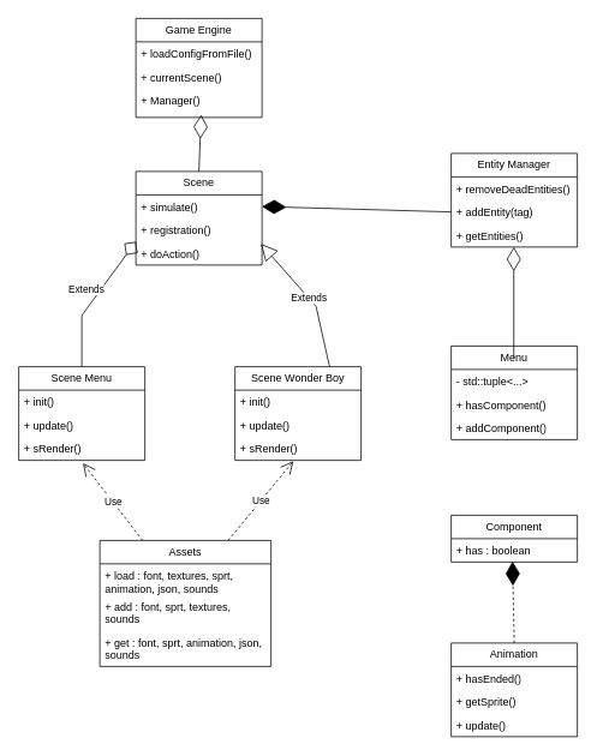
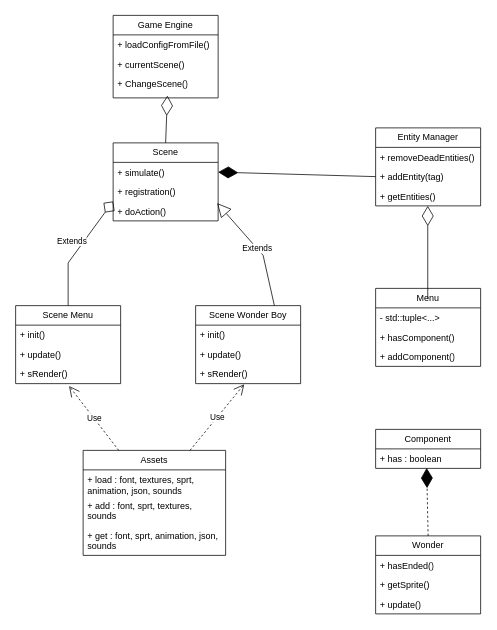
  <mxCell id="0" />
  <mxCell id="1" parent="0" />
  <mxCell id="2" value="Component" style="swimlane;fontStyle=0;childLayout=stackLayout;horizontal=1;startSize=26;fillColor=none;horizontalStack=0;resizeParent=1;resizeParentMax=0;resizeLast=0;collapsible=1;marginBottom=0;whiteSpace=wrap;html=1;" vertex="1" parent="1"><mxGeometry x="500" y="572" width="140" height="52" as="geometry" /></mxCell>
  <mxCell id="3" value="+ has : boolean" style="text;strokeColor=none;fillColor=none;align=left;verticalAlign=top;spacingLeft=4;spacingRight=4;overflow=hidden;rotatable=0;points=[[0,0.5],[1,0.5]];portConstraint=eastwest;whiteSpace=wrap;html=1;" vertex="1" parent="2"><mxGeometry y="26" width="140" height="26" as="geometry" /></mxCell>
  <mxCell id="4" value="Menu" style="swimlane;fontStyle=0;childLayout=stackLayout;horizontal=1;startSize=26;fillColor=none;horizontalStack=0;resizeParent=1;resizeParentMax=0;resizeLast=0;collapsible=1;marginBottom=0;whiteSpace=wrap;html=1;" vertex="1" parent="1"><mxGeometry x="500" y="384" width="140" height="104" as="geometry" /></mxCell>
  <mxCell id="5" value="- std::tuple&amp;lt;...&amp;gt;" style="text;strokeColor=none;fillColor=none;align=left;verticalAlign=top;spacingLeft=4;spacingRight=4;overflow=hidden;rotatable=0;points=[[0,0.5],[1,0.5]];portConstraint=eastwest;whiteSpace=wrap;html=1;" vertex="1" parent="4"><mxGeometry y="26" width="140" height="26" as="geometry" /></mxCell>
  <mxCell id="6" value="+ hasComponent()" style="text;strokeColor=none;fillColor=none;align=left;verticalAlign=top;spacingLeft=4;spacingRight=4;overflow=hidden;rotatable=0;points=[[0,0.5],[1,0.5]];portConstraint=eastwest;whiteSpace=wrap;html=1;" vertex="1" parent="4"><mxGeometry y="52" width="140" height="26" as="geometry" /></mxCell>
  <mxCell id="7" value="+ addComponent()" style="text;strokeColor=none;fillColor=none;align=left;verticalAlign=top;spacingLeft=4;spacingRight=4;overflow=hidden;rotatable=0;points=[[0,0.5],[1,0.5]];portConstraint=eastwest;whiteSpace=wrap;html=1;" vertex="1" parent="4"><mxGeometry y="78" width="140" height="26" as="geometry" /></mxCell>
  <mxCell id="8" value="Entity Manager" style="swimlane;fontStyle=0;childLayout=stackLayout;horizontal=1;startSize=26;fillColor=none;horizontalStack=0;resizeParent=1;resizeParentMax=0;resizeLast=0;collapsible=1;marginBottom=0;whiteSpace=wrap;html=1;" vertex="1" parent="1"><mxGeometry x="500" y="170" width="140" height="104" as="geometry" /></mxCell>
  <mxCell id="9" value="+ removeDeadEntities()" style="text;strokeColor=none;fillColor=none;align=left;verticalAlign=top;spacingLeft=4;spacingRight=4;overflow=hidden;rotatable=0;points=[[0,0.5],[1,0.5]];portConstraint=eastwest;whiteSpace=wrap;html=1;" vertex="1" parent="8"><mxGeometry y="26" width="140" height="26" as="geometry" /></mxCell>
  <mxCell id="10" value="+ addEntity(tag)" style="text;strokeColor=none;fillColor=none;align=left;verticalAlign=top;spacingLeft=4;spacingRight=4;overflow=hidden;rotatable=0;points=[[0,0.5],[1,0.5]];portConstraint=eastwest;whiteSpace=wrap;html=1;" vertex="1" parent="8"><mxGeometry y="52" width="140" height="26" as="geometry" /></mxCell>
  <mxCell id="11" value="" style="endArrow=diamondThin;endFill=0;endSize=24;html=1;rounded=0;exitX=0.5;exitY=0;exitDx=0;exitDy=0;" edge="1" parent="8"><mxGeometry width="160" relative="1" as="geometry"><mxPoint x="69.5" y="228" as="sourcePoint" /><mxPoint x="69.5" y="104" as="targetPoint" /></mxGeometry></mxCell>
  <mxCell id="12" value="+ getEntities()" style="text;strokeColor=none;fillColor=none;align=left;verticalAlign=top;spacingLeft=4;spacingRight=4;overflow=hidden;rotatable=0;points=[[0,0.5],[1,0.5]];portConstraint=eastwest;whiteSpace=wrap;html=1;" vertex="1" parent="8"><mxGeometry y="78" width="140" height="26" as="geometry" /></mxCell>
  <mxCell id="13" value="Game Engine" style="swimlane;fontStyle=0;childLayout=stackLayout;horizontal=1;startSize=26;fillColor=none;horizontalStack=0;resizeParent=1;resizeParentMax=0;resizeLast=0;collapsible=1;marginBottom=0;whiteSpace=wrap;html=1;" vertex="1" parent="1"><mxGeometry x="150" y="20" width="140" height="110" as="geometry" /></mxCell>
  <mxCell id="14" value="+ loadConfigFromFile()" style="text;strokeColor=none;fillColor=none;align=left;verticalAlign=top;spacingLeft=4;spacingRight=4;overflow=hidden;rotatable=0;points=[[0,0.5],[1,0.5]];portConstraint=eastwest;whiteSpace=wrap;html=1;" vertex="1" parent="13"><mxGeometry y="26" width="140" height="26" as="geometry" /></mxCell>
  <mxCell id="15" value="+ currentScene()" style="text;strokeColor=none;fillColor=none;align=left;verticalAlign=top;spacingLeft=4;spacingRight=4;overflow=hidden;rotatable=0;points=[[0,0.5],[1,0.5]];portConstraint=eastwest;whiteSpace=wrap;html=1;" vertex="1" parent="13"><mxGeometry y="52" width="140" height="26" as="geometry" /></mxCell>
- <mxCell id="16" value="+ Manager()" style="text;strokeColor=none;fillColor=none;align=left;verticalAlign=top;spacingLeft=4;spacingRight=4;overflow=hidden;rotatable=0;points=[[0,0.5],[1,0.5]];portConstraint=eastwest;whiteSpace=wrap;html=1;" vertex="1" parent="13"><mxGeometry y="78" width="140" height="32" as="geometry" /></mxCell>
+ <mxCell id="16" value="+ ChangeScene()" style="text;strokeColor=none;fillColor=none;align=left;verticalAlign=top;spacingLeft=4;spacingRight=4;overflow=hidden;rotatable=0;points=[[0,0.5],[1,0.5]];portConstraint=eastwest;whiteSpace=wrap;html=1;" vertex="1" parent="13"><mxGeometry y="78" width="140" height="32" as="geometry" /></mxCell>
  <mxCell id="17" value="Assets" style="swimlane;fontStyle=0;childLayout=stackLayout;horizontal=1;startSize=26;fillColor=none;horizontalStack=0;resizeParent=1;resizeParentMax=0;resizeLast=0;collapsible=1;marginBottom=0;whiteSpace=wrap;html=1;" vertex="1" parent="1"><mxGeometry x="110" y="600" width="190" height="140" as="geometry" /></mxCell>
  <mxCell id="18" value="+ load : font, textures, sprt, animation, json, sounds" style="text;strokeColor=none;fillColor=none;align=left;verticalAlign=top;spacingLeft=4;spacingRight=4;overflow=hidden;rotatable=0;points=[[0,0.5],[1,0.5]];portConstraint=eastwest;whiteSpace=wrap;html=1;" vertex="1" parent="17"><mxGeometry y="26" width="190" height="34" as="geometry" /></mxCell>
  <mxCell id="19" value="+ add : font, sprt, textures, sounds" style="text;strokeColor=none;fillColor=none;align=left;verticalAlign=top;spacingLeft=4;spacingRight=4;overflow=hidden;rotatable=0;points=[[0,0.5],[1,0.5]];portConstraint=eastwest;whiteSpace=wrap;html=1;" vertex="1" parent="17"><mxGeometry y="60" width="190" height="40" as="geometry" /></mxCell>
  <mxCell id="20" value="+ get : font, sprt, animation, json, sounds" style="text;strokeColor=none;fillColor=none;align=left;verticalAlign=top;spacingLeft=4;spacingRight=4;overflow=hidden;rotatable=0;points=[[0,0.5],[1,0.5]];portConstraint=eastwest;whiteSpace=wrap;html=1;" vertex="1" parent="17"><mxGeometry y="100" width="190" height="40" as="geometry" /></mxCell>
- <mxCell id="21" value="Animation" style="swimlane;fontStyle=0;childLayout=stackLayout;horizontal=1;startSize=26;fillColor=none;horizontalStack=0;resizeParent=1;resizeParentMax=0;resizeLast=0;collapsible=1;marginBottom=0;whiteSpace=wrap;html=1;" vertex="1" parent="1"><mxGeometry x="500" y="714" width="140" height="104" as="geometry" /></mxCell>
+ <mxCell id="21" value="Wonder" style="swimlane;fontStyle=0;childLayout=stackLayout;horizontal=1;startSize=26;fillColor=none;horizontalStack=0;resizeParent=1;resizeParentMax=0;resizeLast=0;collapsible=1;marginBottom=0;whiteSpace=wrap;html=1;" vertex="1" parent="1"><mxGeometry x="500" y="714" width="140" height="104" as="geometry" /></mxCell>
  <mxCell id="22" value="+ hasEnded()" style="text;strokeColor=none;fillColor=none;align=left;verticalAlign=top;spacingLeft=4;spacingRight=4;overflow=hidden;rotatable=0;points=[[0,0.5],[1,0.5]];portConstraint=eastwest;whiteSpace=wrap;html=1;" vertex="1" parent="21"><mxGeometry y="26" width="140" height="26" as="geometry" /></mxCell>
  <mxCell id="23" value="+ getSprite()" style="text;strokeColor=none;fillColor=none;align=left;verticalAlign=top;spacingLeft=4;spacingRight=4;overflow=hidden;rotatable=0;points=[[0,0.5],[1,0.5]];portConstraint=eastwest;whiteSpace=wrap;html=1;" vertex="1" parent="21"><mxGeometry y="52" width="140" height="26" as="geometry" /></mxCell>
  <mxCell id="24" value="+ update()" style="text;strokeColor=none;fillColor=none;align=left;verticalAlign=top;spacingLeft=4;spacingRight=4;overflow=hidden;rotatable=0;points=[[0,0.5],[1,0.5]];portConstraint=eastwest;whiteSpace=wrap;html=1;" vertex="1" parent="21"><mxGeometry y="78" width="140" height="26" as="geometry" /></mxCell>
  <mxCell id="25" value="Scene" style="swimlane;fontStyle=0;childLayout=stackLayout;horizontal=1;startSize=26;fillColor=none;horizontalStack=0;resizeParent=1;resizeParentMax=0;resizeLast=0;collapsible=1;marginBottom=0;whiteSpace=wrap;html=1;" vertex="1" parent="1"><mxGeometry x="150" y="190" width="140" height="104" as="geometry" /></mxCell>
  <mxCell id="26" value="+ simulate()" style="text;strokeColor=none;fillColor=none;align=left;verticalAlign=top;spacingLeft=4;spacingRight=4;overflow=hidden;rotatable=0;points=[[0,0.5],[1,0.5]];portConstraint=eastwest;whiteSpace=wrap;html=1;" vertex="1" parent="25"><mxGeometry y="26" width="140" height="26" as="geometry" /></mxCell>
  <mxCell id="27" value="+ registration()" style="text;strokeColor=none;fillColor=none;align=left;verticalAlign=top;spacingLeft=4;spacingRight=4;overflow=hidden;rotatable=0;points=[[0,0.5],[1,0.5]];portConstraint=eastwest;whiteSpace=wrap;html=1;" vertex="1" parent="25"><mxGeometry y="52" width="140" height="26" as="geometry" /></mxCell>
  <mxCell id="28" value="+ doAction()" style="text;strokeColor=none;fillColor=none;align=left;verticalAlign=top;spacingLeft=4;spacingRight=4;overflow=hidden;rotatable=0;points=[[0,0.5],[1,0.5]];portConstraint=eastwest;whiteSpace=wrap;html=1;" vertex="1" parent="25"><mxGeometry y="78" width="140" height="26" as="geometry" /></mxCell>
  <mxCell id="29" value="Scene Menu" style="swimlane;fontStyle=0;childLayout=stackLayout;horizontal=1;startSize=26;fillColor=none;horizontalStack=0;resizeParent=1;resizeParentMax=0;resizeLast=0;collapsible=1;marginBottom=0;whiteSpace=wrap;html=1;" vertex="1" parent="1"><mxGeometry x="20" y="407" width="140" height="104" as="geometry" /></mxCell>
  <mxCell id="30" value="+ init()&lt;span style=&quot;white-space: pre;&quot;&gt;&#09;&lt;/span&gt;" style="text;strokeColor=none;fillColor=none;align=left;verticalAlign=top;spacingLeft=4;spacingRight=4;overflow=hidden;rotatable=0;points=[[0,0.5],[1,0.5]];portConstraint=eastwest;whiteSpace=wrap;html=1;" vertex="1" parent="29"><mxGeometry y="26" width="140" height="26" as="geometry" /></mxCell>
  <mxCell id="31" value="+ update()" style="text;strokeColor=none;fillColor=none;align=left;verticalAlign=top;spacingLeft=4;spacingRight=4;overflow=hidden;rotatable=0;points=[[0,0.5],[1,0.5]];portConstraint=eastwest;whiteSpace=wrap;html=1;" vertex="1" parent="29"><mxGeometry y="52" width="140" height="26" as="geometry" /></mxCell>
  <mxCell id="32" value="+ sRender()" style="text;strokeColor=none;fillColor=none;align=left;verticalAlign=top;spacingLeft=4;spacingRight=4;overflow=hidden;rotatable=0;points=[[0,0.5],[1,0.5]];portConstraint=eastwest;whiteSpace=wrap;html=1;" vertex="1" parent="29"><mxGeometry y="78" width="140" height="26" as="geometry" /></mxCell>
  <mxCell id="33" value="Scene Wonder Boy" style="swimlane;fontStyle=0;childLayout=stackLayout;horizontal=1;startSize=26;fillColor=none;horizontalStack=0;resizeParent=1;resizeParentMax=0;resizeLast=0;collapsible=1;marginBottom=0;whiteSpace=wrap;html=1;" vertex="1" parent="1"><mxGeometry x="260" y="407" width="140" height="104" as="geometry" /></mxCell>
  <mxCell id="34" value="+ init()" style="text;strokeColor=none;fillColor=none;align=left;verticalAlign=top;spacingLeft=4;spacingRight=4;overflow=hidden;rotatable=0;points=[[0,0.5],[1,0.5]];portConstraint=eastwest;whiteSpace=wrap;html=1;" vertex="1" parent="33"><mxGeometry y="26" width="140" height="26" as="geometry" /></mxCell>
  <mxCell id="35" value="+ update()" style="text;strokeColor=none;fillColor=none;align=left;verticalAlign=top;spacingLeft=4;spacingRight=4;overflow=hidden;rotatable=0;points=[[0,0.5],[1,0.5]];portConstraint=eastwest;whiteSpace=wrap;html=1;" vertex="1" parent="33"><mxGeometry y="52" width="140" height="26" as="geometry" /></mxCell>
  <mxCell id="36" value="+ sRender()" style="text;strokeColor=none;fillColor=none;align=left;verticalAlign=top;spacingLeft=4;spacingRight=4;overflow=hidden;rotatable=0;points=[[0,0.5],[1,0.5]];portConstraint=eastwest;whiteSpace=wrap;html=1;" vertex="1" parent="33"><mxGeometry y="78" width="140" height="26" as="geometry" /></mxCell>
  <mxCell id="37" value="" style="endArrow=diamondThin;endFill=1;endSize=24;html=1;rounded=0;entryX=0.486;entryY=0.977;entryDx=0;entryDy=0;entryPerimeter=0;exitX=0.5;exitY=0;exitDx=0;exitDy=0;dashed=1;" edge="1" parent="1" source="21" target="3"><mxGeometry width="160" relative="1" as="geometry"><mxPoint x="530" y="674" as="sourcePoint" /><mxPoint x="690" y="674" as="targetPoint" /></mxGeometry></mxCell>
  <mxCell id="38" value="" style="endArrow=diamondThin;endFill=0;endSize=24;html=1;rounded=0;exitX=0.5;exitY=0;exitDx=0;exitDy=0;entryX=0.517;entryY=0.906;entryDx=0;entryDy=0;entryPerimeter=0;" edge="1" parent="1" source="25" target="16"><mxGeometry width="160" relative="1" as="geometry"><mxPoint x="30" y="190" as="sourcePoint" /><mxPoint x="210" y="133" as="targetPoint" /></mxGeometry></mxCell>
  <mxCell id="39" value="Extends" style="endArrow=diamond;endSize=16;endFill=0;html=1;rounded=0;entryX=0;entryY=0.75;entryDx=0;entryDy=0;exitX=0.5;exitY=0;exitDx=0;exitDy=0;" edge="1" parent="1" source="29" target="25"><mxGeometry x="0.041" y="13" width="160" relative="1" as="geometry"><mxPoint x="-40" y="370" as="sourcePoint" /><mxPoint x="130" y="330" as="targetPoint" /><Array as="points"><mxPoint x="90" y="350" /></Array><mxPoint as="offset" /></mxGeometry></mxCell>
  <mxCell id="40" value="Extends" style="endArrow=block;endSize=16;endFill=0;html=1;rounded=0;exitX=0.75;exitY=0;exitDx=0;exitDy=0;entryX=0.991;entryY=0.092;entryDx=0;entryDy=0;entryPerimeter=0;" edge="1" parent="1" source="33" target="28"><mxGeometry width="160" relative="1" as="geometry"><mxPoint x="320" y="350" as="sourcePoint" /><mxPoint x="480" y="350" as="targetPoint" /><Array as="points"><mxPoint x="350" y="340" /></Array></mxGeometry></mxCell>
  <mxCell id="41" value="Use" style="endArrow=open;endSize=12;dashed=1;html=1;rounded=0;entryX=0.509;entryY=1.123;entryDx=0;entryDy=0;entryPerimeter=0;exitX=0.25;exitY=0;exitDx=0;exitDy=0;" edge="1" parent="1" source="17" target="32"><mxGeometry width="160" relative="1" as="geometry"><mxPoint x="-100" y="590" as="sourcePoint" /><mxPoint x="60" y="590" as="targetPoint" /></mxGeometry></mxCell>
  <mxCell id="42" value="Use" style="endArrow=open;endSize=12;dashed=1;html=1;rounded=0;exitX=0.75;exitY=0;exitDx=0;exitDy=0;entryX=0.463;entryY=1.031;entryDx=0;entryDy=0;entryPerimeter=0;" edge="1" parent="1" source="17" target="36"><mxGeometry width="160" relative="1" as="geometry"><mxPoint x="340" y="600" as="sourcePoint" /><mxPoint x="500" y="600" as="targetPoint" /></mxGeometry></mxCell>
  <mxCell id="43" value="" style="endArrow=diamondThin;endFill=1;endSize=24;html=1;rounded=0;entryX=1;entryY=0.5;entryDx=0;entryDy=0;exitX=0;exitY=0.5;exitDx=0;exitDy=0;" edge="1" parent="1" source="10" target="26"><mxGeometry width="160" relative="1" as="geometry"><mxPoint x="270" y="190" as="sourcePoint" /><mxPoint x="430" y="190" as="targetPoint" /></mxGeometry></mxCell>
